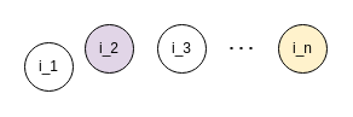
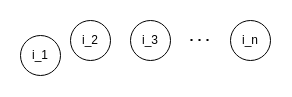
  <mxCell id="0" />
  <mxCell id="1" parent="0" />
  <mxCell id="2" value="i_1" style="ellipse;whiteSpace=wrap;html=1;aspect=fixed;" vertex="1" parent="1"><mxGeometry x="20" y="35" width="40" height="40" as="geometry" /></mxCell>
- <mxCell id="3" value="i_2" style="ellipse;whiteSpace=wrap;html=1;aspect=fixed;fillColor=#e1d5e7;" vertex="1" parent="1"><mxGeometry x="70" y="20" width="40" height="40" as="geometry" /></mxCell>
+ <mxCell id="3" value="i_2" style="ellipse;whiteSpace=wrap;html=1;aspect=fixed;" vertex="1" parent="1"><mxGeometry x="70" y="20" width="40" height="40" as="geometry" /></mxCell>
  <mxCell id="4" value="i_3" style="ellipse;whiteSpace=wrap;html=1;aspect=fixed;" vertex="1" parent="1"><mxGeometry x="130" y="20" width="40" height="40" as="geometry" /></mxCell>
  <mxCell id="5" value="" style="endArrow=none;dashed=1;html=1;dashPattern=1 3;strokeWidth=2;rounded=0;" edge="1" parent="1"><mxGeometry width="50" height="50" relative="1" as="geometry"><mxPoint x="190" y="39.5" as="sourcePoint" /><mxPoint x="210" y="39.5" as="targetPoint" /></mxGeometry></mxCell>
- <mxCell id="6" value="i_n" style="ellipse;whiteSpace=wrap;html=1;aspect=fixed;fillColor=#fff2cc;" vertex="1" parent="1"><mxGeometry x="230" y="20" width="40" height="40" as="geometry" /></mxCell>
+ <mxCell id="6" value="i_n" style="ellipse;whiteSpace=wrap;html=1;aspect=fixed;" vertex="1" parent="1"><mxGeometry x="230" y="20" width="40" height="40" as="geometry" /></mxCell>
